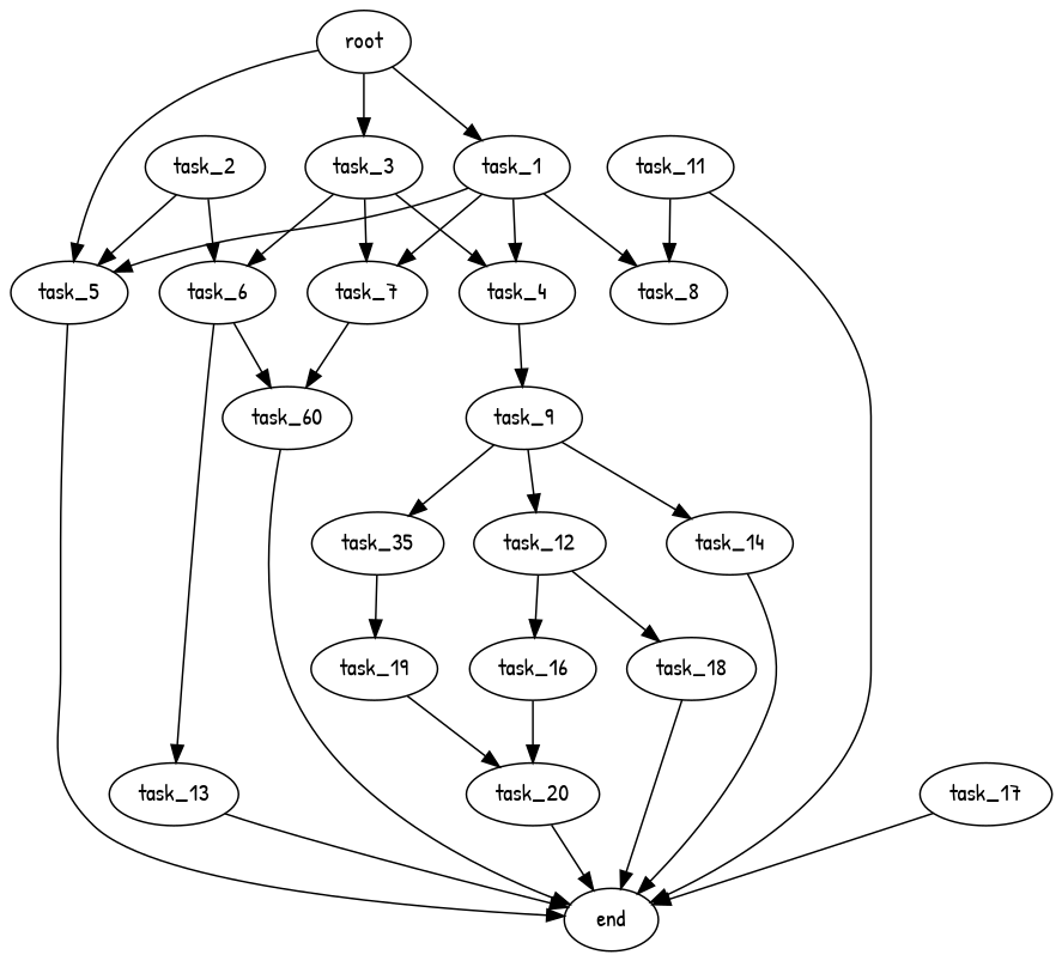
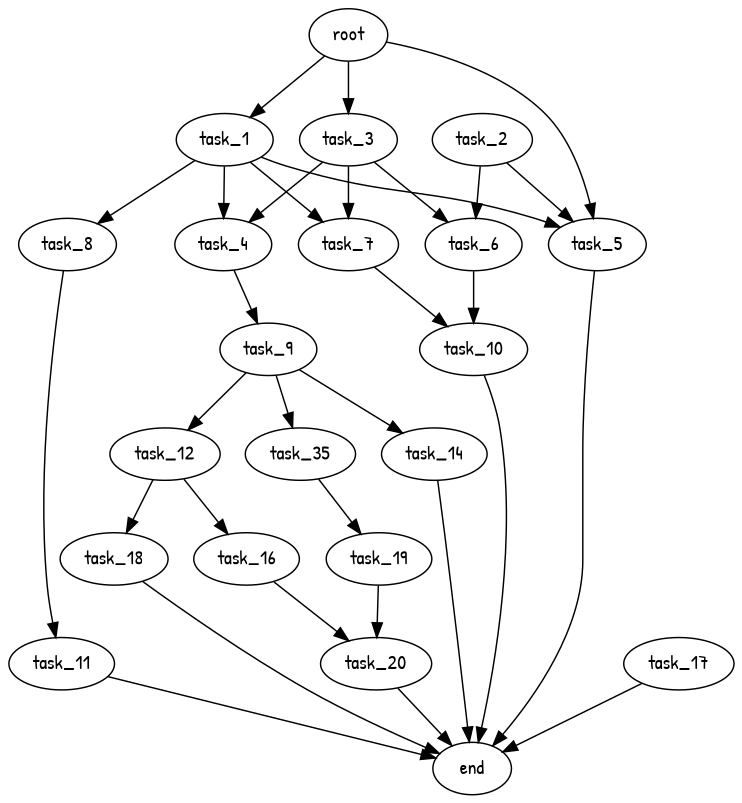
  digraph {
    fontname="Patrick Hand"
    node [fontname="Patrick Hand"]
    edge [fontname="Patrick Hand"]
    root
    task_1
    task_3
    task_5
    task_4
    task_7
    task_8
    task_2
    task_6
    task_9
    end
-   task_10 [label=task_60]
+   task_10
    task_11
-   task_13
    task_12
    task_14
    n17 [label=task_35]
    task_16
    task_18
    task_19
    task_20
    task_17
    root -> task_1
    root -> task_3
    root -> task_5
    task_1 -> task_5
    task_1 -> task_4
    task_1 -> task_7
    task_1 -> task_8
    task_3 -> task_4
    task_3 -> task_7
    task_3 -> task_6
    task_5 -> end
    task_4 -> task_9
    task_7 -> task_10
-   task_11 -> task_8
+   task_8 -> task_11
    task_2 -> task_5
    task_2 -> task_6
    task_6 -> task_10
-   task_6 -> task_13
    task_9 -> task_12
    task_9 -> task_14
    task_9 -> n17
    task_10 -> end
    task_11 -> end
-   task_13 -> end
    task_12 -> task_16
    task_12 -> task_18
    task_14 -> end
    n17 -> task_19
    task_16 -> task_20
    task_18 -> end
    task_19 -> task_20
    task_20 -> end
    task_17 -> end
  }
